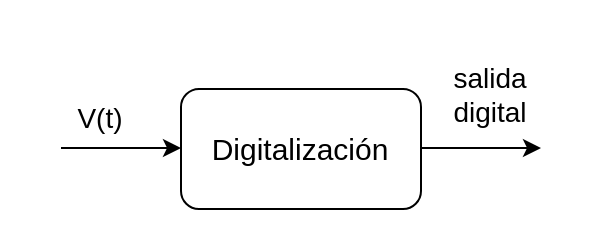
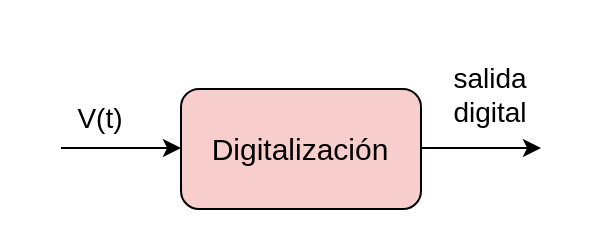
  <mxCell id="0" />
  <mxCell id="1" parent="0" />
- <mxCell id="2" value="&lt;span style=&quot;font-size: 15px;&quot;&gt;Digitalización&lt;/span&gt;" style="rounded=1;whiteSpace=wrap;html=1;" parent="1" vertex="1"><mxGeometry x="90" y="44" width="120" height="60" as="geometry" /></mxCell>
+ <mxCell id="2" value="&lt;span style=&quot;font-size: 15px;&quot;&gt;Digitalización&lt;/span&gt;" style="rounded=1;whiteSpace=wrap;html=1;fillColor=#f8cecc;" parent="1" vertex="1"><mxGeometry x="90" y="44" width="120" height="60" as="geometry" /></mxCell>
  <mxCell id="3" value="" style="endArrow=classic;html=1;rounded=0;" parent="1" edge="1"><mxGeometry width="50" height="50" relative="1" as="geometry"><mxPoint x="30" y="73.5" as="sourcePoint" /><mxPoint x="90" y="73.5" as="targetPoint" /></mxGeometry></mxCell>
  <mxCell id="4" value="" style="endArrow=classic;html=1;rounded=0;" parent="1" edge="1"><mxGeometry width="50" height="50" relative="1" as="geometry"><mxPoint x="210" y="73.5" as="sourcePoint" /><mxPoint x="270" y="73.5" as="targetPoint" /></mxGeometry></mxCell>
  <mxCell id="5" value="&lt;font style=&quot;font-size: 14px;&quot;&gt;V(t)&lt;/font&gt;" style="text;html=1;align=center;verticalAlign=middle;whiteSpace=wrap;rounded=0;" parent="1" vertex="1"><mxGeometry x="20" y="44" width="60" height="30" as="geometry" /></mxCell>
  <mxCell id="6" value="&lt;font style=&quot;font-size: 14px;&quot;&gt;salida digital&lt;/font&gt;" style="text;html=1;align=center;verticalAlign=middle;whiteSpace=wrap;rounded=0;" parent="1" vertex="1"><mxGeometry x="210" y="20" width="70" height="54" as="geometry" /></mxCell>
